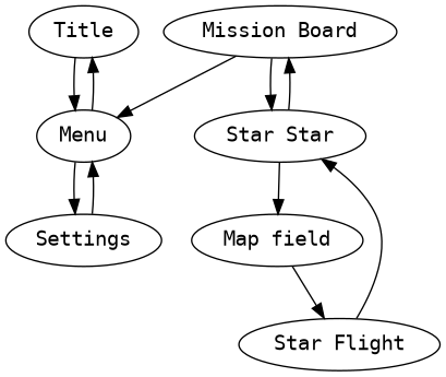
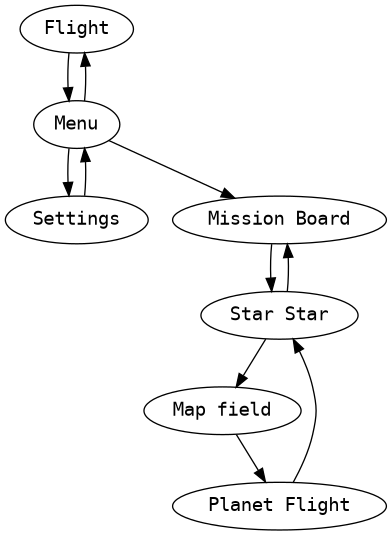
  digraph {
    fontname="DejaVu Sans Mono"
    node [fontname="DejaVu Sans Mono"]
    edge [fontname="DejaVu Sans Mono"]
-   Title
+   Title [label=Flight]
    Menu
    Settings
    "Mission Board"
    n5 [label="Star Star"]
    n6 [label="Map field"]
-   "Planet Flight" [label="Star Flight"]
+   "Planet Flight"
    Title -> Menu
    Menu -> Title
    Menu -> Settings
-   "Mission Board" -> Menu
+   Menu -> "Mission Board"
    Settings -> Menu
    "Mission Board" -> n5
    n5 -> "Mission Board"
    n5 -> n6
    n6 -> "Planet Flight"
    "Planet Flight" -> n5
  }
